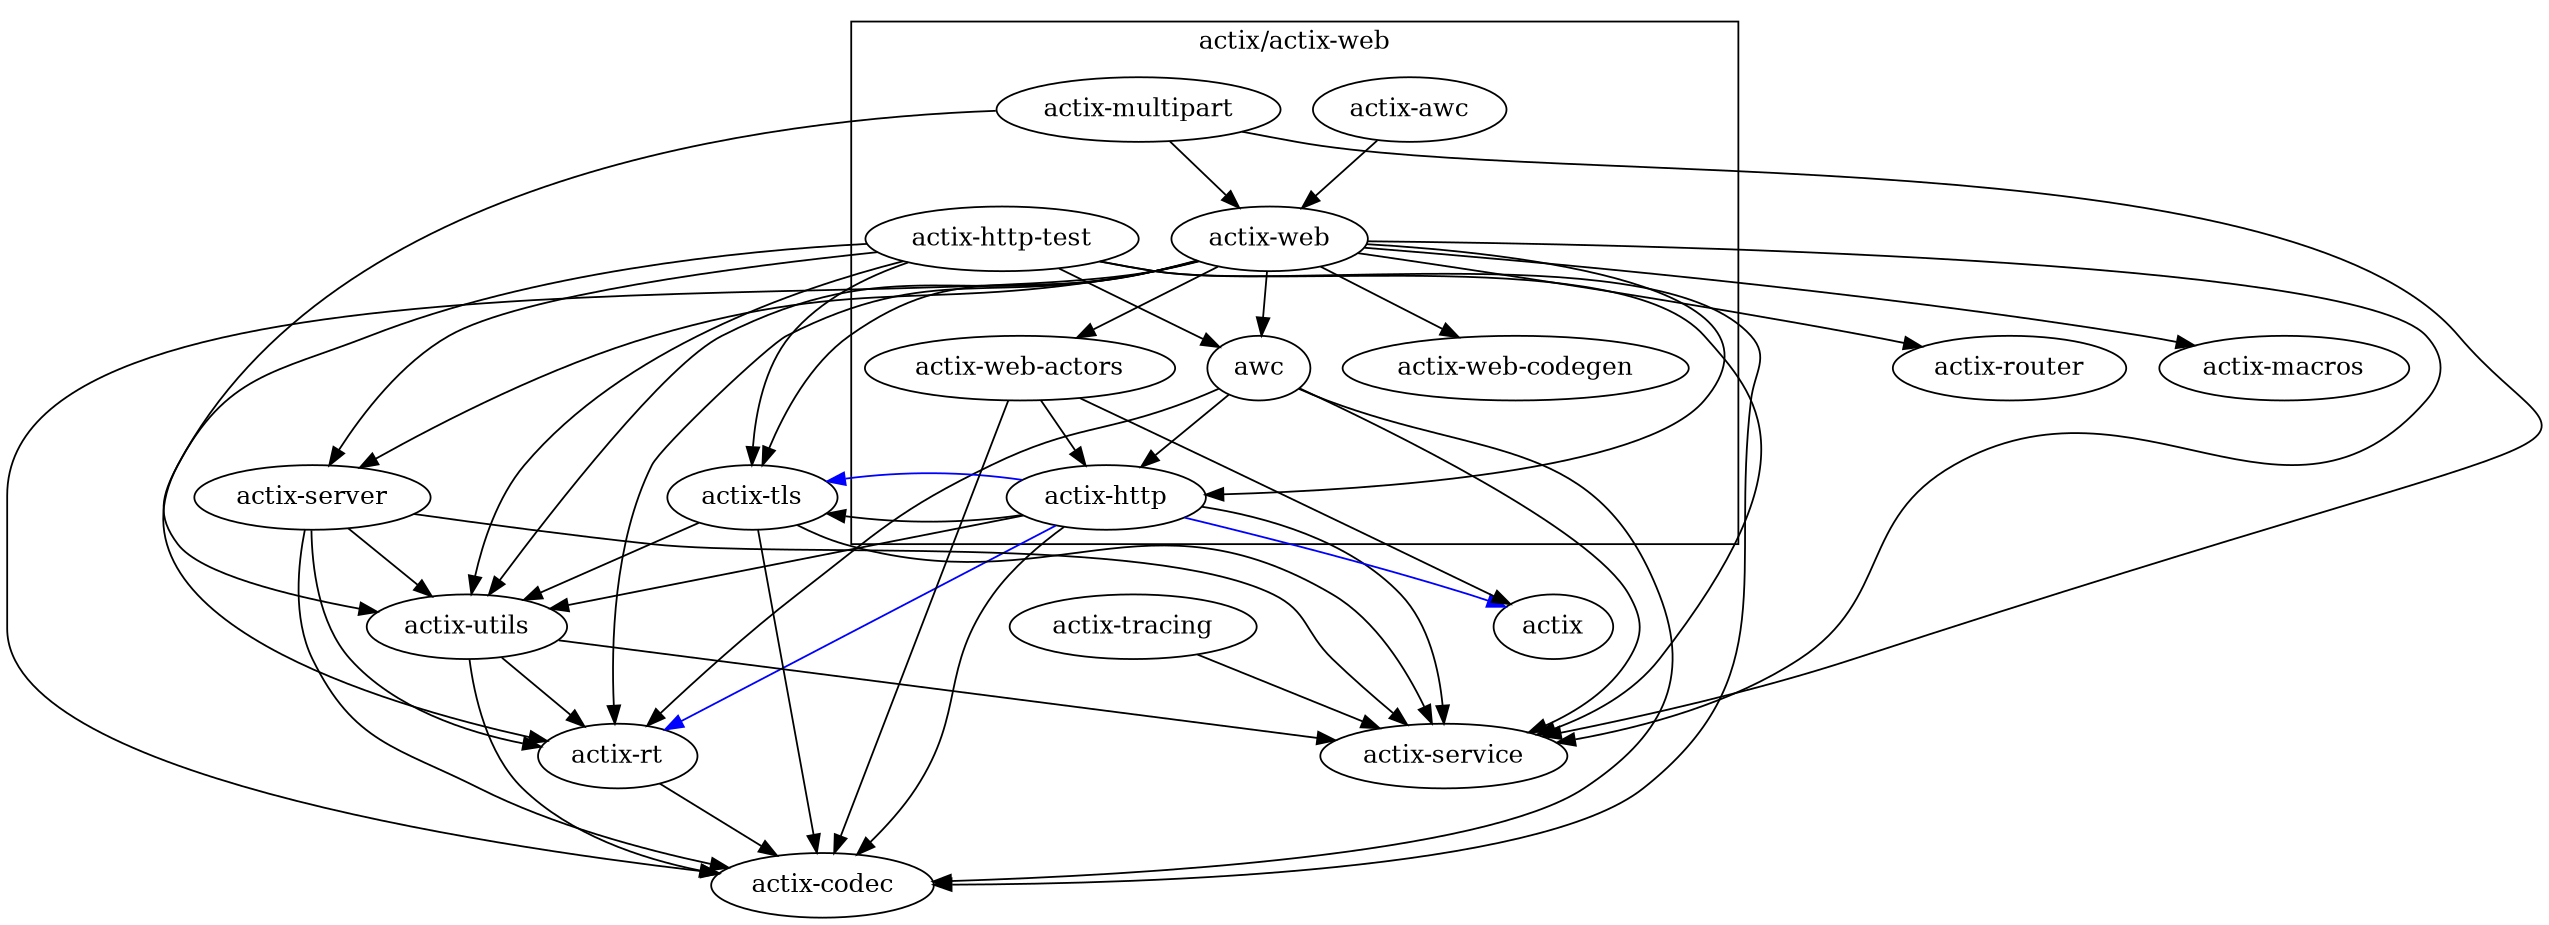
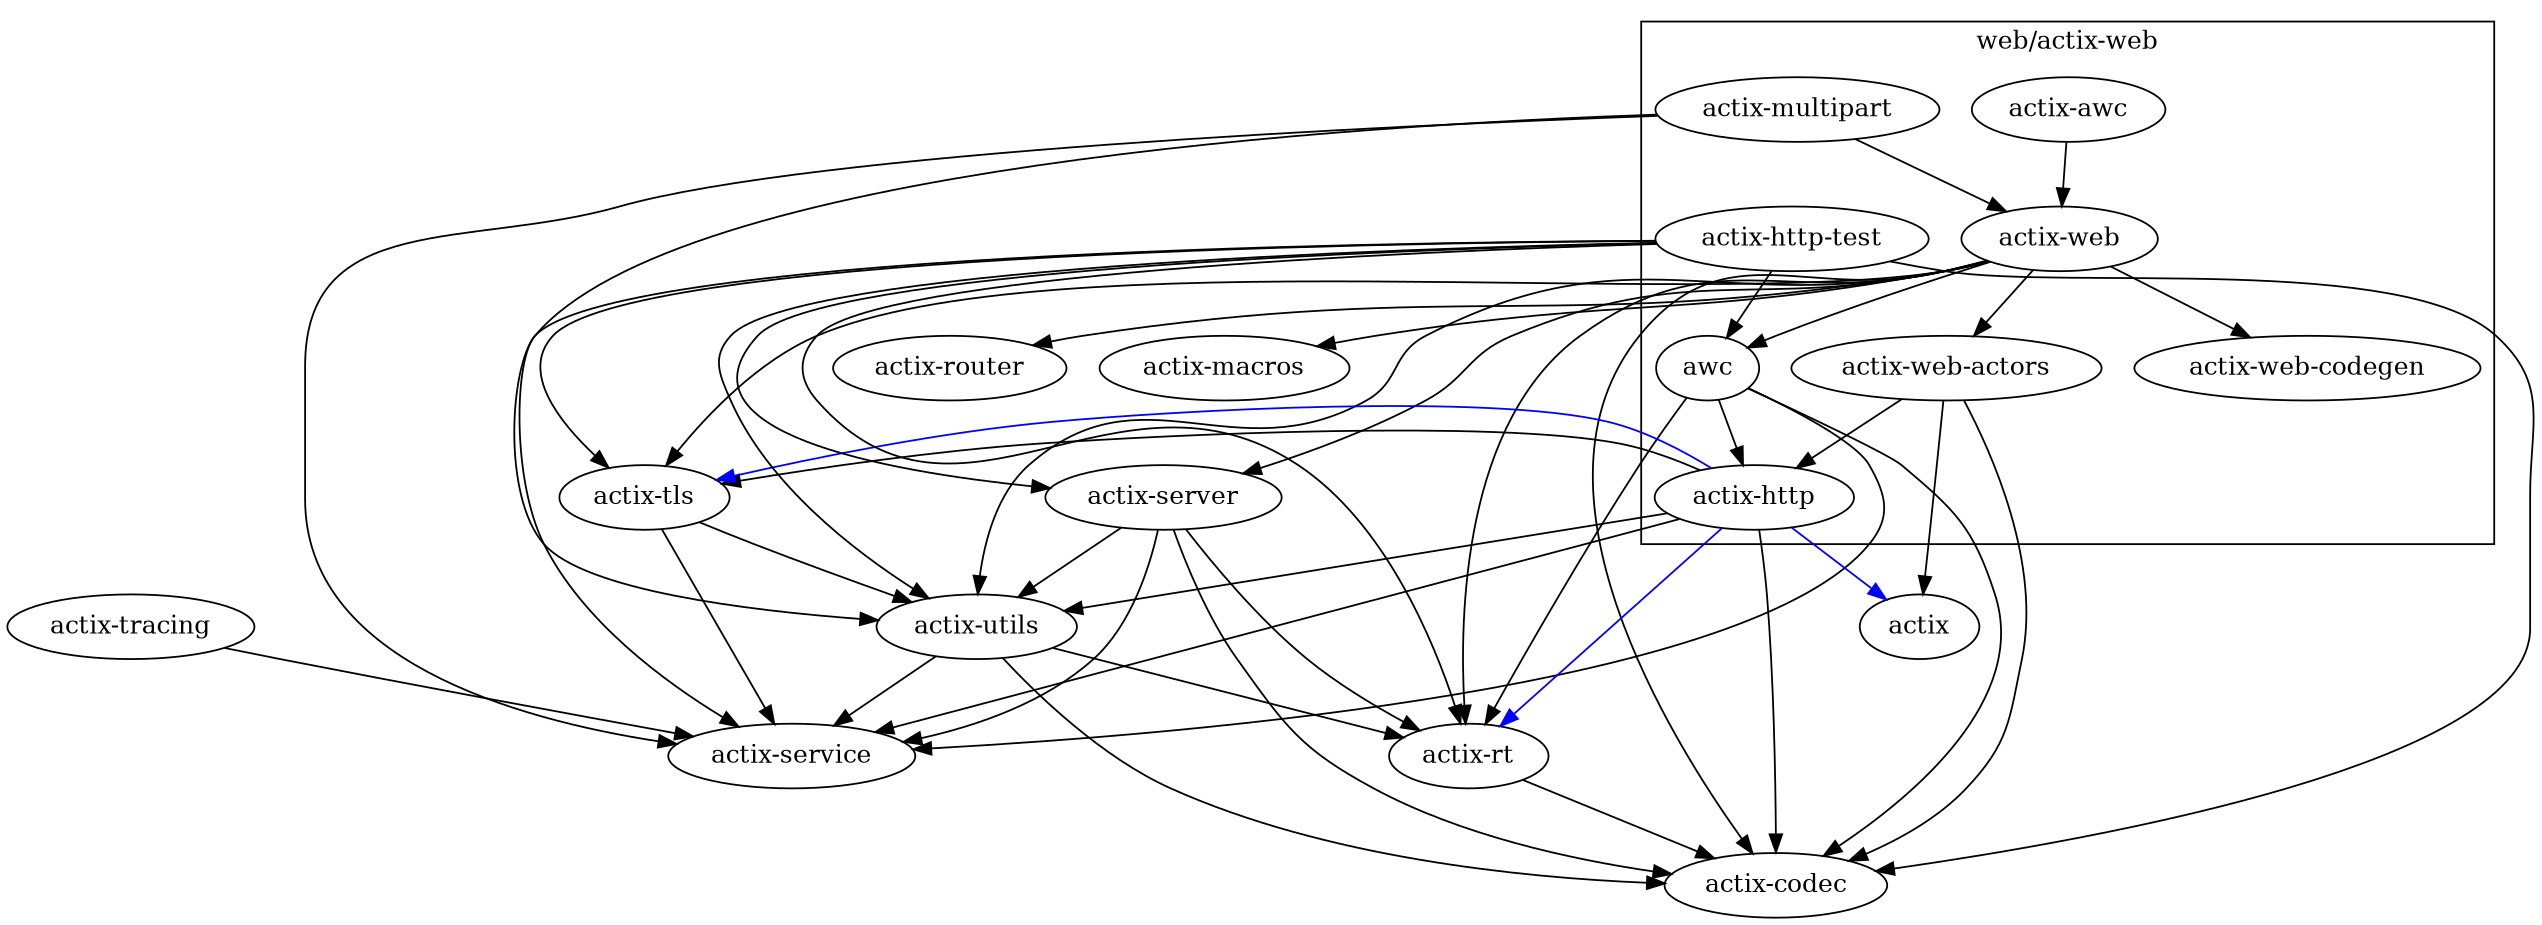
  digraph {
    awc
    "actix-web"
    n3 [label="actix-awc"]
    "actix-http"
    "actix-multipart"
    "actix-web-actors"
    "actix-web-codegen"
    "actix-http-test"
    "actix-codec"
    "actix-service"
    "actix-rt"
    "actix-utils"
    "actix-router"
    "actix-server"
    "actix-macros"
    "actix-tls"
    actix
    "actix-tracing"
    subgraph cluster_1 {
-     label="actix/actix-web"
+     label="web/actix-web"
      awc
      "actix-web"
      n3
      "actix-http"
      "actix-multipart"
      "actix-web-actors"
      "actix-web-codegen"
      "actix-http-test"
    }
    awc -> "actix-http"
    awc -> "actix-codec"
    awc -> "actix-service"
    awc -> "actix-rt"
    "actix-web" -> awc
-   "actix-web" -> "actix-http"
    "actix-web" -> "actix-web-actors"
    "actix-web" -> "actix-web-codegen"
    "actix-web" -> "actix-codec"
-   "actix-web" -> "actix-service"
    "actix-web" -> "actix-rt"
    "actix-web" -> "actix-utils"
    "actix-web" -> "actix-router"
    "actix-web" -> "actix-server"
    "actix-web" -> "actix-macros"
    "actix-web" -> "actix-tls"
    n3 -> "actix-web"
    "actix-http" -> "actix-codec"
    "actix-http" -> "actix-service"
    "actix-http" -> "actix-rt" [color=blue]
    "actix-http" -> "actix-utils"
    "actix-http" -> "actix-tls"
    "actix-http" -> "actix-tls" [color=blue]
    "actix-http" -> actix [color=blue]
    "actix-multipart" -> "actix-web"
    "actix-multipart" -> "actix-service"
    "actix-multipart" -> "actix-utils"
    "actix-web-actors" -> "actix-http"
    "actix-web-actors" -> "actix-codec"
    "actix-web-actors" -> actix
    "actix-http-test" -> awc
    "actix-http-test" -> "actix-codec"
    "actix-http-test" -> "actix-service"
    "actix-http-test" -> "actix-rt"
    "actix-http-test" -> "actix-utils"
    "actix-http-test" -> "actix-server"
    "actix-http-test" -> "actix-tls"
    "actix-rt" -> "actix-codec"
    "actix-utils" -> "actix-codec"
    "actix-utils" -> "actix-service"
    "actix-utils" -> "actix-rt"
    "actix-server" -> "actix-codec"
    "actix-server" -> "actix-service"
    "actix-server" -> "actix-rt"
    "actix-server" -> "actix-utils"
-   "actix-tls" -> "actix-codec"
    "actix-tls" -> "actix-service"
    "actix-tls" -> "actix-utils"
    "actix-tracing" -> "actix-service"
  }
